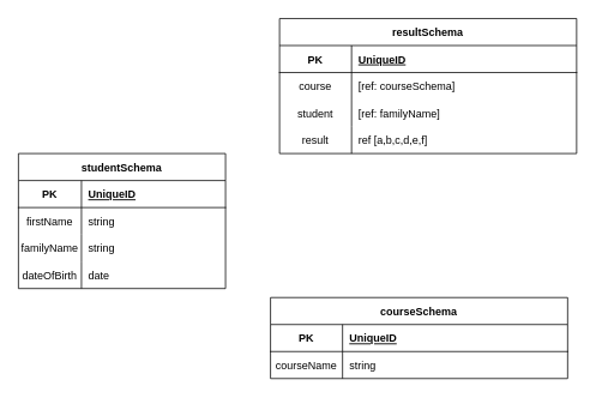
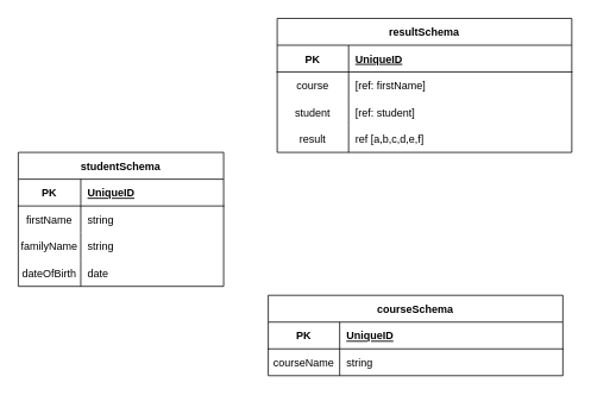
  <mxCell id="0" />
  <mxCell id="1" parent="0" />
  <mxCell id="2" value="studentSchema" style="shape=table;startSize=30;container=1;collapsible=1;childLayout=tableLayout;fixedRows=1;rowLines=0;fontStyle=1;align=center;resizeLast=1;" vertex="1" parent="1"><mxGeometry x="20" y="170" width="230" height="150" as="geometry" /></mxCell>
  <mxCell id="3" value="" style="shape=tableRow;horizontal=0;startSize=0;swimlaneHead=0;swimlaneBody=0;fillColor=none;collapsible=0;dropTarget=0;points=[[0,0.5],[1,0.5]];portConstraint=eastwest;top=0;left=0;right=0;bottom=1;" vertex="1" parent="2"><mxGeometry y="30" width="230" height="30" as="geometry" /></mxCell>
  <mxCell id="4" value="PK" style="shape=partialRectangle;connectable=0;fillColor=none;top=0;left=0;bottom=0;right=0;fontStyle=1;overflow=hidden;" vertex="1" parent="3"><mxGeometry width="70" height="30" as="geometry"><mxRectangle width="70" height="30" as="alternateBounds" /></mxGeometry></mxCell>
  <mxCell id="5" value="UniqueID" style="shape=partialRectangle;connectable=0;fillColor=none;top=0;left=0;bottom=0;right=0;align=left;spacingLeft=6;fontStyle=5;overflow=hidden;" vertex="1" parent="3"><mxGeometry x="70" width="160" height="30" as="geometry"><mxRectangle width="160" height="30" as="alternateBounds" /></mxGeometry></mxCell>
  <mxCell id="6" value="" style="shape=tableRow;horizontal=0;startSize=0;swimlaneHead=0;swimlaneBody=0;fillColor=none;collapsible=0;dropTarget=0;points=[[0,0.5],[1,0.5]];portConstraint=eastwest;top=0;left=0;right=0;bottom=0;" vertex="1" parent="2"><mxGeometry y="60" width="230" height="30" as="geometry" /></mxCell>
  <mxCell id="7" value="firstName" style="shape=partialRectangle;connectable=0;fillColor=none;top=0;left=0;bottom=0;right=0;editable=1;overflow=hidden;" vertex="1" parent="6"><mxGeometry width="70" height="30" as="geometry"><mxRectangle width="70" height="30" as="alternateBounds" /></mxGeometry></mxCell>
  <mxCell id="8" value="string" style="shape=partialRectangle;connectable=0;fillColor=none;top=0;left=0;bottom=0;right=0;align=left;spacingLeft=6;overflow=hidden;" vertex="1" parent="6"><mxGeometry x="70" width="160" height="30" as="geometry"><mxRectangle width="160" height="30" as="alternateBounds" /></mxGeometry></mxCell>
  <mxCell id="9" value="" style="shape=tableRow;horizontal=0;startSize=0;swimlaneHead=0;swimlaneBody=0;fillColor=none;collapsible=0;dropTarget=0;points=[[0,0.5],[1,0.5]];portConstraint=eastwest;top=0;left=0;right=0;bottom=0;" vertex="1" parent="2"><mxGeometry y="90" width="230" height="30" as="geometry" /></mxCell>
  <mxCell id="10" value="familyName" style="shape=partialRectangle;connectable=0;fillColor=none;top=0;left=0;bottom=0;right=0;editable=1;overflow=hidden;" vertex="1" parent="9"><mxGeometry width="70" height="30" as="geometry"><mxRectangle width="70" height="30" as="alternateBounds" /></mxGeometry></mxCell>
  <mxCell id="11" value="string" style="shape=partialRectangle;connectable=0;fillColor=none;top=0;left=0;bottom=0;right=0;align=left;spacingLeft=6;overflow=hidden;" vertex="1" parent="9"><mxGeometry x="70" width="160" height="30" as="geometry"><mxRectangle width="160" height="30" as="alternateBounds" /></mxGeometry></mxCell>
  <mxCell id="12" value="" style="shape=tableRow;horizontal=0;startSize=0;swimlaneHead=0;swimlaneBody=0;fillColor=none;collapsible=0;dropTarget=0;points=[[0,0.5],[1,0.5]];portConstraint=eastwest;top=0;left=0;right=0;bottom=0;" vertex="1" parent="2"><mxGeometry y="120" width="230" height="30" as="geometry" /></mxCell>
  <mxCell id="13" value="dateOfBirth" style="shape=partialRectangle;connectable=0;fillColor=none;top=0;left=0;bottom=0;right=0;editable=1;overflow=hidden;" vertex="1" parent="12"><mxGeometry width="70" height="30" as="geometry"><mxRectangle width="70" height="30" as="alternateBounds" /></mxGeometry></mxCell>
  <mxCell id="14" value="date" style="shape=partialRectangle;connectable=0;fillColor=none;top=0;left=0;bottom=0;right=0;align=left;spacingLeft=6;overflow=hidden;" vertex="1" parent="12"><mxGeometry x="70" width="160" height="30" as="geometry"><mxRectangle width="160" height="30" as="alternateBounds" /></mxGeometry></mxCell>
  <mxCell id="15" value="courseSchema" style="shape=table;startSize=30;container=1;collapsible=1;childLayout=tableLayout;fixedRows=1;rowLines=0;fontStyle=1;align=center;resizeLast=1;" vertex="1" parent="1"><mxGeometry x="300" y="330" width="330" height="90" as="geometry" /></mxCell>
  <mxCell id="16" value="" style="shape=tableRow;horizontal=0;startSize=0;swimlaneHead=0;swimlaneBody=0;fillColor=none;collapsible=0;dropTarget=0;points=[[0,0.5],[1,0.5]];portConstraint=eastwest;top=0;left=0;right=0;bottom=1;" vertex="1" parent="15"><mxGeometry y="30" width="330" height="30" as="geometry" /></mxCell>
  <mxCell id="17" value="PK" style="shape=partialRectangle;connectable=0;fillColor=none;top=0;left=0;bottom=0;right=0;fontStyle=1;overflow=hidden;" vertex="1" parent="16"><mxGeometry width="80" height="30" as="geometry"><mxRectangle width="80" height="30" as="alternateBounds" /></mxGeometry></mxCell>
  <mxCell id="18" value="UniqueID" style="shape=partialRectangle;connectable=0;fillColor=none;top=0;left=0;bottom=0;right=0;align=left;spacingLeft=6;fontStyle=5;overflow=hidden;" vertex="1" parent="16"><mxGeometry x="80" width="250" height="30" as="geometry"><mxRectangle width="250" height="30" as="alternateBounds" /></mxGeometry></mxCell>
  <mxCell id="19" value="" style="shape=tableRow;horizontal=0;startSize=0;swimlaneHead=0;swimlaneBody=0;fillColor=none;collapsible=0;dropTarget=0;points=[[0,0.5],[1,0.5]];portConstraint=eastwest;top=0;left=0;right=0;bottom=0;" vertex="1" parent="15"><mxGeometry y="60" width="330" height="30" as="geometry" /></mxCell>
  <mxCell id="20" value="courseName" style="shape=partialRectangle;connectable=0;fillColor=none;top=0;left=0;bottom=0;right=0;editable=1;overflow=hidden;" vertex="1" parent="19"><mxGeometry width="80" height="30" as="geometry"><mxRectangle width="80" height="30" as="alternateBounds" /></mxGeometry></mxCell>
  <mxCell id="21" value="string" style="shape=partialRectangle;connectable=0;fillColor=none;top=0;left=0;bottom=0;right=0;align=left;spacingLeft=6;overflow=hidden;" vertex="1" parent="19"><mxGeometry x="80" width="250" height="30" as="geometry"><mxRectangle width="250" height="30" as="alternateBounds" /></mxGeometry></mxCell>
  <mxCell id="22" value="resultSchema" style="shape=table;startSize=30;container=1;collapsible=1;childLayout=tableLayout;fixedRows=1;rowLines=0;fontStyle=1;align=center;resizeLast=1;" vertex="1" parent="1"><mxGeometry x="310" y="20" width="330" height="150" as="geometry" /></mxCell>
  <mxCell id="23" value="" style="shape=tableRow;horizontal=0;startSize=0;swimlaneHead=0;swimlaneBody=0;fillColor=none;collapsible=0;dropTarget=0;points=[[0,0.5],[1,0.5]];portConstraint=eastwest;top=0;left=0;right=0;bottom=1;" vertex="1" parent="22"><mxGeometry y="30" width="330" height="30" as="geometry" /></mxCell>
  <mxCell id="24" value="PK" style="shape=partialRectangle;connectable=0;fillColor=none;top=0;left=0;bottom=0;right=0;fontStyle=1;overflow=hidden;" vertex="1" parent="23"><mxGeometry width="80" height="30" as="geometry"><mxRectangle width="80" height="30" as="alternateBounds" /></mxGeometry></mxCell>
  <mxCell id="25" value="UniqueID" style="shape=partialRectangle;connectable=0;fillColor=none;top=0;left=0;bottom=0;right=0;align=left;spacingLeft=6;fontStyle=5;overflow=hidden;" vertex="1" parent="23"><mxGeometry x="80" width="250" height="30" as="geometry"><mxRectangle width="250" height="30" as="alternateBounds" /></mxGeometry></mxCell>
  <mxCell id="26" value="" style="shape=tableRow;horizontal=0;startSize=0;swimlaneHead=0;swimlaneBody=0;fillColor=none;collapsible=0;dropTarget=0;points=[[0,0.5],[1,0.5]];portConstraint=eastwest;top=0;left=0;right=0;bottom=0;" vertex="1" parent="22"><mxGeometry y="60" width="330" height="30" as="geometry" /></mxCell>
  <mxCell id="27" value="course" style="shape=partialRectangle;connectable=0;fillColor=none;top=0;left=0;bottom=0;right=0;editable=1;overflow=hidden;" vertex="1" parent="26"><mxGeometry width="80" height="30" as="geometry"><mxRectangle width="80" height="30" as="alternateBounds" /></mxGeometry></mxCell>
- <mxCell id="28" value="[ref: courseSchema]" style="shape=partialRectangle;connectable=0;fillColor=none;top=0;left=0;bottom=0;right=0;align=left;spacingLeft=6;overflow=hidden;" vertex="1" parent="26"><mxGeometry x="80" width="250" height="30" as="geometry"><mxRectangle width="250" height="30" as="alternateBounds" /></mxGeometry></mxCell>
+ <mxCell id="28" value="[ref: firstName]" style="shape=partialRectangle;connectable=0;fillColor=none;top=0;left=0;bottom=0;right=0;align=left;spacingLeft=6;overflow=hidden;" vertex="1" parent="26"><mxGeometry x="80" width="250" height="30" as="geometry"><mxRectangle width="250" height="30" as="alternateBounds" /></mxGeometry></mxCell>
  <mxCell id="29" value="" style="shape=tableRow;horizontal=0;startSize=0;swimlaneHead=0;swimlaneBody=0;fillColor=none;collapsible=0;dropTarget=0;points=[[0,0.5],[1,0.5]];portConstraint=eastwest;top=0;left=0;right=0;bottom=0;" vertex="1" parent="22"><mxGeometry y="90" width="330" height="30" as="geometry" /></mxCell>
  <mxCell id="30" value="student" style="shape=partialRectangle;connectable=0;fillColor=none;top=0;left=0;bottom=0;right=0;editable=1;overflow=hidden;" vertex="1" parent="29"><mxGeometry width="80" height="30" as="geometry"><mxRectangle width="80" height="30" as="alternateBounds" /></mxGeometry></mxCell>
- <mxCell id="31" value="[ref: familyName]" style="shape=partialRectangle;connectable=0;fillColor=none;top=0;left=0;bottom=0;right=0;align=left;spacingLeft=6;overflow=hidden;" vertex="1" parent="29"><mxGeometry x="80" width="250" height="30" as="geometry"><mxRectangle width="250" height="30" as="alternateBounds" /></mxGeometry></mxCell>
+ <mxCell id="31" value="[ref: student]" style="shape=partialRectangle;connectable=0;fillColor=none;top=0;left=0;bottom=0;right=0;align=left;spacingLeft=6;overflow=hidden;" vertex="1" parent="29"><mxGeometry x="80" width="250" height="30" as="geometry"><mxRectangle width="250" height="30" as="alternateBounds" /></mxGeometry></mxCell>
  <mxCell id="32" value="" style="shape=tableRow;horizontal=0;startSize=0;swimlaneHead=0;swimlaneBody=0;fillColor=none;collapsible=0;dropTarget=0;points=[[0,0.5],[1,0.5]];portConstraint=eastwest;top=0;left=0;right=0;bottom=0;" vertex="1" parent="22"><mxGeometry y="120" width="330" height="30" as="geometry" /></mxCell>
  <mxCell id="33" value="result" style="shape=partialRectangle;connectable=0;fillColor=none;top=0;left=0;bottom=0;right=0;editable=1;overflow=hidden;" vertex="1" parent="32"><mxGeometry width="80" height="30" as="geometry"><mxRectangle width="80" height="30" as="alternateBounds" /></mxGeometry></mxCell>
  <mxCell id="34" value="ref [a,b,c,d,e,f]" style="shape=partialRectangle;connectable=0;fillColor=none;top=0;left=0;bottom=0;right=0;align=left;spacingLeft=6;overflow=hidden;" vertex="1" parent="32"><mxGeometry x="80" width="250" height="30" as="geometry"><mxRectangle width="250" height="30" as="alternateBounds" /></mxGeometry></mxCell>
